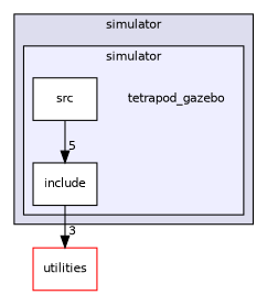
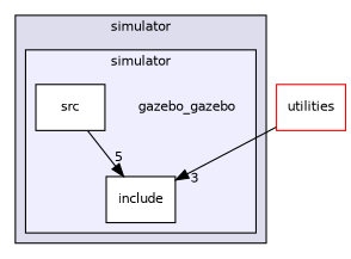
  digraph {
    compound=true
    node [fontname=Helvetica fontsize=10 shape=box fillcolor=white style=filled]
    edge [labeldistance=1.5 labelfontname=Helvetica labelfontsize=10]
-   n1 [label=tetrapod_gazebo shape=plaintext fillcolor="" style=""]
+   n1 [label=gazebo_gazebo shape=plaintext fillcolor="" style=""]
    n2 [color=black label=include]
    n3 [label=src]
    n4 [color=red label=utilities]
    subgraph cluster_1 {
      bgcolor="#ddddee"
      fontname=Helvetica
      fontsize=10
      label=simulator
      pencolor=black
      subgraph cluster_2 {
        bgcolor="#eeeeff"
        fontname=Helvetica
        fontsize=10
        label=simulator
        pencolor=black
        n1
        n2
        n3
      }
    }
-   n2 -> n4 [headlabel=3]
+   n4 -> n2 [headlabel=3]
    n3 -> n2 [headlabel=5]
  }
